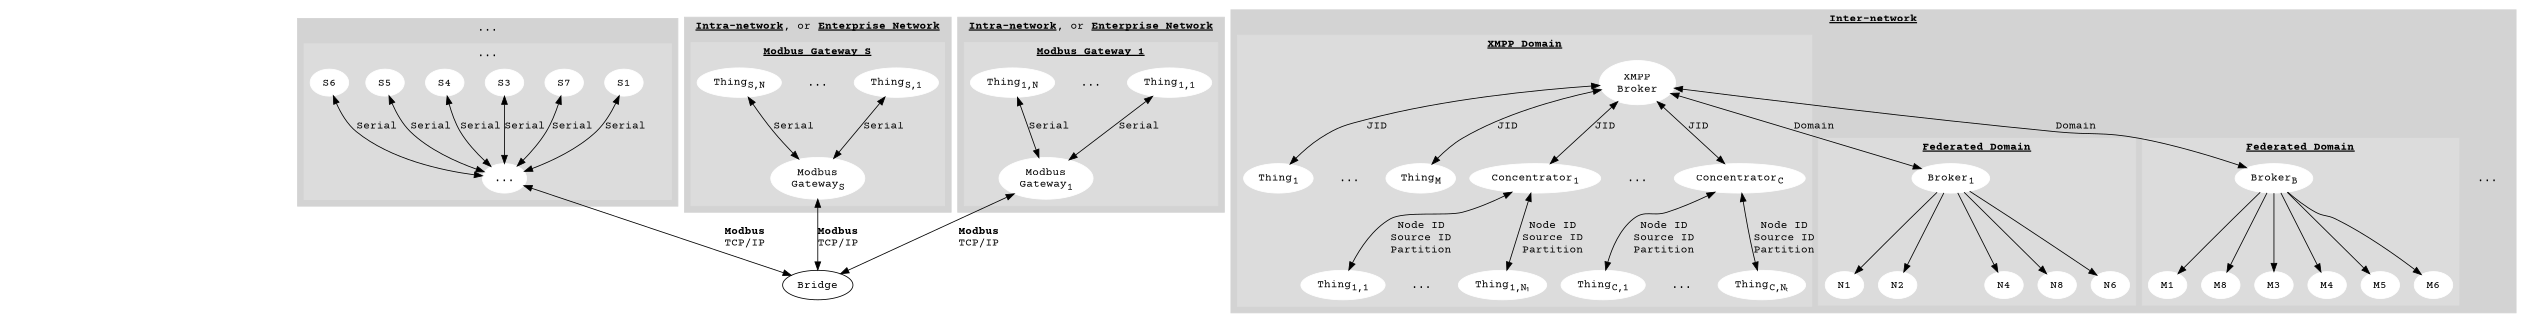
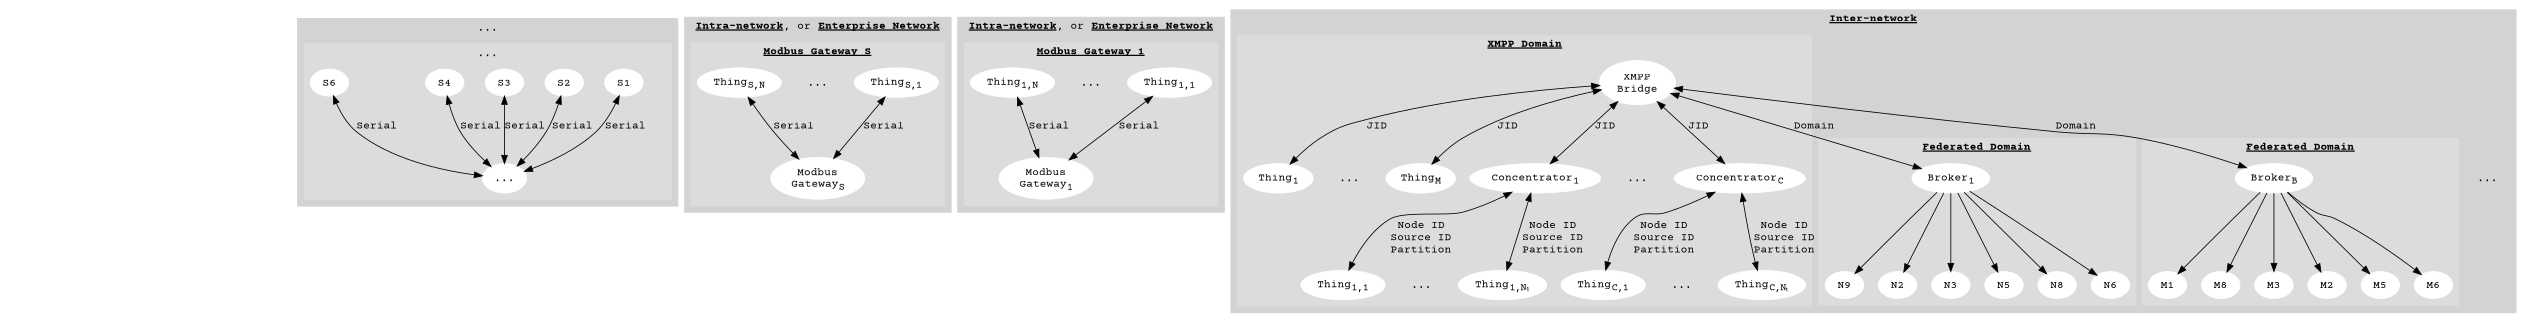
  digraph {
    fontname="Courier Prime"
    rankdir=TB
    node [fillcolor=white fontname="Courier Prime" style=filled color=white]
    edge [fontname="Courier Prime"]
    invis1 [height=0.0 style=invis width=0.0 color=""]
    invis2 [height=0.0 style=invis width=0.0 color=""]
    invis3 [height=0.0 style=invis width=0.0 color=""]
    n4 [label=<Modbus<br/>Gateway<sub>1</sub>>]
    n5 [label=<Thing<sub>1,1</sub>>]
    n6 [label="..." shape=none style=solid]
    n7 [label=<Thing<sub>1,N</sub>>]
    n8 [label="..."]
    S1 [height=0.2 width=0.2]
-   S2 [height=0.2 width=0.2 label=S7]
+   S2 [height=0.2 width=0.2]
    S3 [height=0.2 width=0.2]
    S4 [height=0.2 width=0.2]
-   S5 [height=0.2 width=0.2]
    S6 [height=0.2 width=0.2]
    n15 [label=<Modbus<br/>Gateway<sub>S</sub>>]
    n16 [label=<Thing<sub>S,1</sub>>]
    n17 [label="..." shape=none style=solid]
    n18 [label=<Thing<sub>S,N</sub>>]
-   n19 [label="XMPP\nBroker"]
+   n19 [label="XMPP\nBridge"]
    n20 [label=<Thing<sub>1</sub>>]
    n21 [label="..." shape=none style=solid]
    n22 [label=<Thing<sub>M</sub>>]
    n23 [label=<Concentrator<sub>1</sub>>]
    n24 [label="..." shape=none style=solid]
    n25 [label=<Concentrator<sub>C</sub>>]
    n26 [label=<Thing<sub>1,1</sub>>]
    n27 [label="..." shape=none style=solid]
    n28 [label=<Thing<sub>1,N₁</sub>>]
    n29 [label=<Thing<sub>C,1</sub>>]
    n30 [label="..." shape=none style=solid]
    n31 [label=<Thing<sub>C,Nₜ</sub>>]
    n32 [label=<Broker<sub>1</sub>>]
-   N1 [height=0.2 width=0.2]
+   N1 [height=0.2 width=0.2 label=N9]
    N2 [height=0.2 width=0.2]
-   N4 [height=0.2 width=0.2]
+   N3 [height=0.2 width=0.2]
+   N4 [height=0.2 width=0.2 label=N5]
    n37 [height=0.2 label=N8 width=0.2]
    N6 [height=0.2 width=0.2]
    n39 [label=<Broker<sub>B</sub>>]
    M1 [height=0.2 width=0.2]
    n41 [height=0.2 label=M8 width=0.2]
    M3 [height=0.2 width=0.2]
-   M4 [height=0.2 width=0.2]
+   M4 [height=0.2 width=0.2 label=M2]
    M5 [height=0.2 width=0.2]
    M6 [height=0.2 width=0.2]
    n46 [label="..." shape=none style=solid]
-   Bridge [color=""]
    subgraph sub_1 {
      rank=same
      invis1
      invis2
      invis3
    }
    subgraph cluster_2 {
      color=lightgrey
      label=<<B><U>Intra-network</U></B>, or <B><U>Enterprise Network</U></B>>
      style=filled
      subgraph cluster_3 {
        color="#DCDCDC"
        label=<<B><U>Modbus Gateway 1</U></B>>
        style=filled
        n4
        n5
        n6
        n7
      }
    }
    subgraph cluster_4 {
      color=lightgrey
      label="..."
      style=filled
      subgraph cluster_5 {
        color="#DCDCDC"
        label="..."
        style=filled
        n8
        S1
        S2
        S3
        S4
-       S5
        S6
      }
    }
    subgraph cluster_6 {
      color=lightgrey
      label=<<B><U>Intra-network</U></B>, or <B><U>Enterprise Network</U></B>>
      style=filled
      subgraph cluster_7 {
        color="#DCDCDC"
        label=<<B><U>Modbus Gateway S</U></B>>
        style=filled
        n15
        n16
        n17
        n18
      }
    }
    subgraph cluster_8 {
      color=lightgrey
      label=<<B><U>Inter-network</U></B>>
      style=filled
      n46
      subgraph cluster_9 {
        color="#DCDCDC"
        label=<<B><U>XMPP Domain</U></B>>
        style=filled
        n19
        n20
        n21
        n22
        n23
        n24
        n25
        n26
        n27
        n28
        n29
        n30
        n31
      }
      subgraph cluster_10 {
        color="#DCDCDC"
        label=<<B><U>Federated Domain</U></B>>
        style=filled
        n32
        N1
        N2
+       N3
        N4
        n37
        N6
      }
      subgraph cluster_11 {
        color="#DCDCDC"
        label=<<B><U>Federated Domain</U></B>>
        style=filled
        n39
        M1
        n41
        M3
        M4
        M5
        M6
      }
    }
    invis1 -> invis2 [style=invis]
    invis1 -> invis2 [style=invis]
    invis2 -> invis3 [style=invis]
    invis2 -> invis3 [style=invis]
-   n4 -> Bridge [dir=both label=<<B>Modbus</B><BR/>TCP/IP>]
    n5 -> n4 [dir=both label=Serial]
    n6 -> n4 [style=invis]
    n7 -> n4 [dir=both label=Serial]
-   n8 -> Bridge [dir=both label=<<B>Modbus</B><BR/>TCP/IP>]
    S1 -> n8 [dir=both label=Serial]
    S2 -> n8 [dir=both label=Serial]
    S3 -> n8 [dir=both label=Serial]
    S4 -> n8 [dir=both label=Serial]
-   S5 -> n8 [dir=both label=Serial]
    S6 -> n8 [dir=both label=Serial]
-   n15 -> Bridge [dir=both label=<<B>Modbus</B><BR/>TCP/IP>]
    n16 -> n15 [dir=both label=Serial]
    n17 -> n15 [style=invis]
    n18 -> n15 [dir=both label=Serial]
    n19 -> n20 [dir=both label=JID]
    n19 -> n21 [style=invis]
    n19 -> n22 [dir=both label=JID]
    n19 -> n23 [dir=both label=JID]
    n19 -> n24 [style=invis]
    n19 -> n25 [dir=both label=JID]
    n19 -> n32 [dir=both label=Domain]
    n19 -> n39 [dir=both label=Domain]
    n19 -> n46 [style=invis]
    n23 -> n26 [dir=both label="Node ID\nSource ID\nPartition"]
    n23 -> n27 [style=invis]
    n23 -> n28 [dir=both label="Node ID\nSource ID\nPartition"]
    n25 -> n29 [dir=both label="Node ID\nSource ID\nPartition"]
    n25 -> n30 [style=invis]
    n25 -> n31 [dir=both label="Node ID\nSource ID\nPartition"]
    n32 -> N1
    n32 -> N2
+   n32 -> N3
    n32 -> N4
    n32 -> n37
    n32 -> N6
    n39 -> M1
    n39 -> n41
    n39 -> M3
    n39 -> M4
    n39 -> M5
    n39 -> M6
  }
